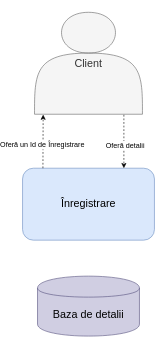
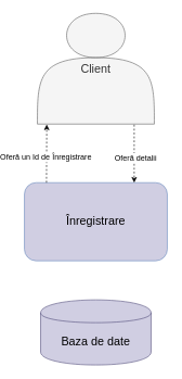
  <mxCell id="0" />
  <mxCell id="1" parent="0" />
  <mxCell id="2" value="&lt;span style=&quot;font-size: 18px&quot;&gt;Client&lt;/span&gt;" style="shape=actor;whiteSpace=wrap;html=1;fillColor=#f5f5f5;strokeColor=#666666;fontColor=#333333;" vertex="1" parent="1"><mxGeometry x="40" y="20" width="180" height="170" as="geometry" /></mxCell>
- <mxCell id="3" value="&lt;font style=&quot;font-size: 18px&quot;&gt;Înregistrare&lt;br&gt;&lt;/font&gt;" style="rounded=1;whiteSpace=wrap;html=1;fillColor=#dae8fc;strokeColor=#6c8ebf;" vertex="1" parent="1"><mxGeometry x="20" y="280" width="220" height="120" as="geometry" /></mxCell>
+ <mxCell id="3" value="&lt;font style=&quot;font-size: 18px&quot;&gt;Înregistrare&lt;br&gt;&lt;/font&gt;" style="rounded=1;whiteSpace=wrap;html=1;fillColor=#d0cee2;strokeColor=#6c8ebf;" vertex="1" parent="1"><mxGeometry x="20" y="280" width="220" height="120" as="geometry" /></mxCell>
  <mxCell id="4" value="" style="endArrow=classic;html=1;entryX=0.08;entryY=1.004;entryDx=0;entryDy=0;entryPerimeter=0;dashed=1;" edge="1" parent="1" target="2"><mxGeometry width="50" height="50" relative="1" as="geometry"><mxPoint x="54" y="280" as="sourcePoint" /><mxPoint x="10" y="250" as="targetPoint" /></mxGeometry></mxCell>
  <mxCell id="5" value="Oferă un Id de Înregistrare" style="text;html=1;resizable=0;points=[];align=center;verticalAlign=middle;labelBackgroundColor=#ffffff;" vertex="1" connectable="0" parent="4"><mxGeometry x="-0.528" y="2" relative="1" as="geometry"><mxPoint y="-18" as="offset" /></mxGeometry></mxCell>
  <mxCell id="6" value="" style="endArrow=classic;html=1;dashed=1;" edge="1" parent="1"><mxGeometry width="50" height="50" relative="1" as="geometry"><mxPoint x="189" y="191" as="sourcePoint" /><mxPoint x="189" y="280" as="targetPoint" /></mxGeometry></mxCell>
  <mxCell id="7" value="Oferă detalii" style="text;html=1;resizable=0;points=[];align=center;verticalAlign=middle;labelBackgroundColor=#ffffff;" vertex="1" connectable="0" parent="6"><mxGeometry x="0.128" y="1" relative="1" as="geometry"><mxPoint as="offset" /></mxGeometry></mxCell>
- <mxCell id="8" value="&lt;span style=&quot;font-size: 18px&quot;&gt;Baza de detalii&lt;br&gt;&lt;/span&gt;" style="shape=cylinder;whiteSpace=wrap;html=1;boundedLbl=1;backgroundOutline=1;fillColor=#d0cee2;strokeColor=#56517e;" vertex="1" parent="1"><mxGeometry x="45" y="460" width="170" height="100" as="geometry" /></mxCell>
+ <mxCell id="8" value="&lt;span style=&quot;font-size: 18px&quot;&gt;Baza de date&lt;br&gt;&lt;/span&gt;" style="shape=cylinder;whiteSpace=wrap;html=1;boundedLbl=1;backgroundOutline=1;fillColor=#d0cee2;strokeColor=#56517e;" vertex="1" parent="1"><mxGeometry x="45" y="460" width="170" height="100" as="geometry" /></mxCell>
